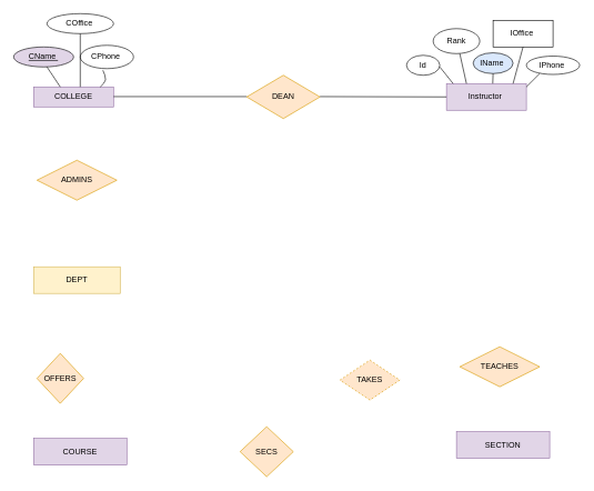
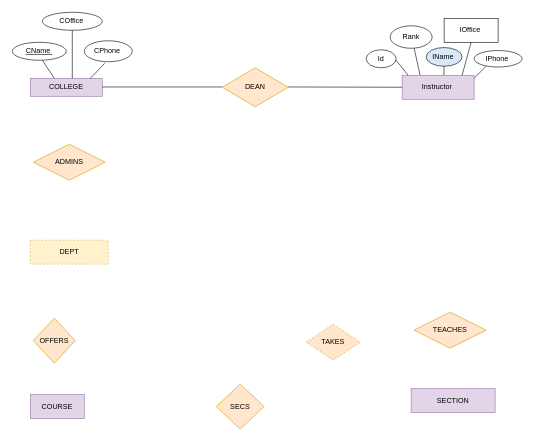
  <mxCell id="0" />
  <mxCell id="1" parent="0" />
  <mxCell id="2" value="" style="ellipse;whiteSpace=wrap;html=1;" vertex="1" parent="1"><mxGeometry x="70" y="20" width="100" height="30" as="geometry" /></mxCell>
- <mxCell id="3" value="CPhone&amp;nbsp;" style="ellipse;whiteSpace=wrap;html=1;" vertex="1" parent="1"><mxGeometry x="120" y="67.5" width="80" height="35" as="geometry" /></mxCell>
- <mxCell id="4" value="CName&amp;nbsp;" style="ellipse;whiteSpace=wrap;html=1;fontStyle=4;fillColor=#e1d5e7;" vertex="1" parent="1"><mxGeometry x="20" y="70" width="90" height="30" as="geometry" /></mxCell>
+ <mxCell id="3" value="CPhone&amp;nbsp;" style="ellipse;whiteSpace=wrap;html=1;" vertex="1" parent="1"><mxGeometry x="140" y="67.5" width="80" height="35" as="geometry" /></mxCell>
+ <mxCell id="4" value="CName&amp;nbsp;" style="ellipse;whiteSpace=wrap;html=1;fontStyle=4" vertex="1" parent="1"><mxGeometry x="20" y="70" width="90" height="30" as="geometry" /></mxCell>
  <mxCell id="5" value="COffice&amp;nbsp;" style="text;html=1;align=center;verticalAlign=middle;resizable=0;points=[];autosize=1;strokeColor=none;fillColor=none;" vertex="1" parent="1"><mxGeometry x="90" y="25" width="60" height="20" as="geometry" /></mxCell>
  <mxCell id="6" value="COLLEGE" style="rounded=0;whiteSpace=wrap;html=1;fillColor=#e1d5e7;strokeColor=#9673a6;" vertex="1" parent="1"><mxGeometry x="50" y="130" width="120" height="30" as="geometry" /></mxCell>
  <mxCell id="7" value="" style="endArrow=none;html=1;entryX=0.425;entryY=1.071;entryDx=0;entryDy=0;entryPerimeter=0;" edge="1" parent="1" target="3"><mxGeometry width="50" height="50" relative="1" as="geometry"><mxPoint x="150" y="130" as="sourcePoint" /><mxPoint x="180" y="100" as="targetPoint" /><Array as="points"><mxPoint x="160" y="120" /></Array></mxGeometry></mxCell>
  <mxCell id="8" value="" style="endArrow=none;html=1;" edge="1" parent="1"><mxGeometry width="50" height="50" relative="1" as="geometry"><mxPoint x="70" y="100" as="sourcePoint" /><mxPoint x="90" y="130" as="targetPoint" /><Array as="points" /></mxGeometry></mxCell>
  <mxCell id="9" value="" style="endArrow=none;html=1;" edge="1" parent="1"><mxGeometry width="50" height="50" relative="1" as="geometry"><mxPoint x="120" y="130" as="sourcePoint" /><mxPoint x="120" y="50" as="targetPoint" /></mxGeometry></mxCell>
  <mxCell id="10" value="" style="endArrow=none;html=1;" edge="1" parent="1"><mxGeometry width="50" height="50" relative="1" as="geometry"><mxPoint x="170" y="144.5" as="sourcePoint" /><mxPoint x="370" y="144.5" as="targetPoint" /></mxGeometry></mxCell>
  <mxCell id="11" value="DEAN" style="rhombus;whiteSpace=wrap;html=1;fillColor=#ffe6cc;strokeColor=#d79b00;" vertex="1" parent="1"><mxGeometry x="370" y="112.5" width="110" height="65" as="geometry" /></mxCell>
  <mxCell id="12" value="Instructor&amp;nbsp;" style="rounded=0;whiteSpace=wrap;html=1;fillColor=#e1d5e7;strokeColor=#9673a6;" vertex="1" parent="1"><mxGeometry x="670" y="125" width="120" height="40" as="geometry" /></mxCell>
  <mxCell id="13" value="" style="endArrow=none;html=1;entryX=0;entryY=0.5;entryDx=0;entryDy=0;" edge="1" parent="1" target="12"><mxGeometry width="50" height="50" relative="1" as="geometry"><mxPoint x="480" y="144.5" as="sourcePoint" /><mxPoint x="660" y="144.5" as="targetPoint" /></mxGeometry></mxCell>
  <mxCell id="14" value="IPhone&amp;nbsp;" style="ellipse;whiteSpace=wrap;html=1;" vertex="1" parent="1"><mxGeometry x="790" y="83.75" width="80" height="27.5" as="geometry" /></mxCell>
  <mxCell id="15" value="IOffice&amp;nbsp;" style="whiteSpace=wrap;html=1;rounded=0;" vertex="1" parent="1"><mxGeometry x="740" y="30" width="90" height="40" as="geometry" /></mxCell>
  <mxCell id="16" value="IName&amp;nbsp;" style="ellipse;whiteSpace=wrap;html=1;fillColor=#dae8fc;" vertex="1" parent="1"><mxGeometry x="710" y="78.75" width="60" height="31.25" as="geometry" /></mxCell>
  <mxCell id="17" value="Rank" style="ellipse;whiteSpace=wrap;html=1;" vertex="1" parent="1"><mxGeometry x="650" y="42.5" width="70" height="37.5" as="geometry" /></mxCell>
  <mxCell id="18" value="Id" style="ellipse;whiteSpace=wrap;html=1;" vertex="1" parent="1"><mxGeometry x="610" y="82.5" width="50" height="30" as="geometry" /></mxCell>
  <mxCell id="19" value="" style="endArrow=none;html=1;" edge="1" parent="1"><mxGeometry width="50" height="50" relative="1" as="geometry"><mxPoint x="790" y="130" as="sourcePoint" /><mxPoint x="810" y="110" as="targetPoint" /></mxGeometry></mxCell>
  <mxCell id="20" value="" style="endArrow=none;html=1;exitX=0.25;exitY=0;exitDx=0;exitDy=0;" edge="1" parent="1" source="12"><mxGeometry width="50" height="50" relative="1" as="geometry"><mxPoint x="700" y="120" as="sourcePoint" /><mxPoint x="690" y="80" as="targetPoint" /></mxGeometry></mxCell>
  <mxCell id="21" value="" style="endArrow=none;html=1;" edge="1" parent="1"><mxGeometry width="50" height="50" relative="1" as="geometry"><mxPoint x="680" y="125" as="sourcePoint" /><mxPoint x="660" y="100" as="targetPoint" /></mxGeometry></mxCell>
  <mxCell id="22" value="" style="endArrow=none;html=1;exitX=0.579;exitY=-0.003;exitDx=0;exitDy=0;exitPerimeter=0;" edge="1" parent="1" source="12"><mxGeometry width="50" height="50" relative="1" as="geometry"><mxPoint x="740" y="120" as="sourcePoint" /><mxPoint x="740" y="110" as="targetPoint" /><Array as="points" /></mxGeometry></mxCell>
  <mxCell id="23" value="" style="endArrow=none;html=1;entryX=0.5;entryY=1;entryDx=0;entryDy=0;" edge="1" parent="1" target="15"><mxGeometry width="50" height="50" relative="1" as="geometry"><mxPoint x="770" y="125" as="sourcePoint" /><mxPoint x="810" y="55" as="targetPoint" /></mxGeometry></mxCell>
  <mxCell id="24" value="ADMINS" style="shape=rhombus;perimeter=rhombusPerimeter;whiteSpace=wrap;html=1;align=center;fillColor=#ffe6cc;strokeColor=#d79b00;" vertex="1" parent="1"><mxGeometry x="55" y="240" width="120" height="60" as="geometry" /></mxCell>
  <mxCell id="25" value="TEACHES" style="shape=rhombus;perimeter=rhombusPerimeter;whiteSpace=wrap;html=1;align=center;fillColor=#ffe6cc;strokeColor=#d79b00;" vertex="1" parent="1"><mxGeometry x="690" y="520" width="120" height="60" as="geometry" /></mxCell>
  <mxCell id="26" value="OFFERS" style="shape=rhombus;perimeter=rhombusPerimeter;whiteSpace=wrap;html=1;align=center;fillColor=#ffe6cc;strokeColor=#d79b00;" vertex="1" parent="1"><mxGeometry x="55" y="530" width="70" height="75" as="geometry" /></mxCell>
- <mxCell id="27" value="DEPT" style="rounded=0;whiteSpace=wrap;html=1;fillColor=#fff2cc;strokeColor=#d6b656;" vertex="1" parent="1"><mxGeometry x="50" y="400" width="130" height="40" as="geometry" /></mxCell>
+ <mxCell id="27" value="DEPT" style="rounded=0;whiteSpace=wrap;html=1;fillColor=#fff2cc;strokeColor=#d6b656;dashed=1;" vertex="1" parent="1"><mxGeometry x="50" y="400" width="130" height="40" as="geometry" /></mxCell>
  <mxCell id="28" value="SECS" style="rhombus;whiteSpace=wrap;html=1;rotation=0;fillColor=#ffe6cc;strokeColor=#d79b00;" vertex="1" parent="1"><mxGeometry x="360" y="640" width="80" height="75" as="geometry" /></mxCell>
- <mxCell id="29" value="COURSE" style="rounded=0;whiteSpace=wrap;html=1;fillColor=#e1d5e7;strokeColor=#9673a6;" vertex="1" parent="1"><mxGeometry x="50" y="657.5" width="140" height="40" as="geometry" /></mxCell>
+ <mxCell id="29" value="COURSE" style="rounded=0;whiteSpace=wrap;html=1;fillColor=#e1d5e7;strokeColor=#9673a6;" vertex="1" parent="1"><mxGeometry x="50" y="657.5" width="90" height="40" as="geometry" /></mxCell>
  <mxCell id="30" value="SECTION" style="rounded=0;whiteSpace=wrap;html=1;fillColor=#e1d5e7;strokeColor=#9673a6;" vertex="1" parent="1"><mxGeometry x="685" y="647.5" width="140" height="40" as="geometry" /></mxCell>
  <mxCell id="31" value="TAKES" style="rhombus;whiteSpace=wrap;html=1;fillColor=#ffe6cc;strokeColor=#d79b00;dashed=1;" vertex="1" parent="1"><mxGeometry x="510" y="540" width="90" height="60" as="geometry" /></mxCell>
